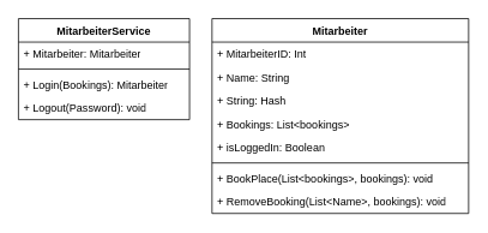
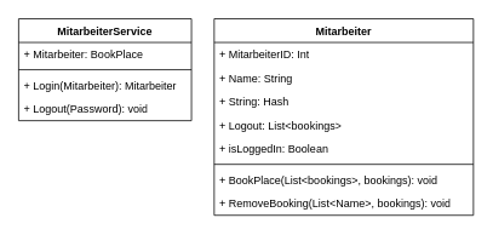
  <mxCell id="0" />
  <mxCell id="1" parent="0" />
  <mxCell id="2" value="Mitarbeiter" style="swimlane;fontStyle=1;align=center;verticalAlign=top;childLayout=stackLayout;horizontal=1;startSize=26;horizontalStack=0;resizeParent=1;resizeParentMax=0;resizeLast=0;collapsible=1;marginBottom=0;whiteSpace=wrap;html=1;" parent="1" vertex="1"><mxGeometry x="235" y="20" width="285" height="216" as="geometry" /></mxCell>
  <mxCell id="3" value="+ MitarbeiterID: Int" style="text;strokeColor=none;fillColor=none;align=left;verticalAlign=top;spacingLeft=4;spacingRight=4;overflow=hidden;rotatable=0;points=[[0,0.5],[1,0.5]];portConstraint=eastwest;whiteSpace=wrap;html=1;" parent="2" vertex="1"><mxGeometry y="26" width="285" height="26" as="geometry" /></mxCell>
  <mxCell id="4" value="+ Name: String" style="text;strokeColor=none;fillColor=none;align=left;verticalAlign=top;spacingLeft=4;spacingRight=4;overflow=hidden;rotatable=0;points=[[0,0.5],[1,0.5]];portConstraint=eastwest;whiteSpace=wrap;html=1;" parent="2" vertex="1"><mxGeometry y="52" width="285" height="26" as="geometry" /></mxCell>
  <mxCell id="5" value="+ String: Hash" style="text;strokeColor=none;fillColor=none;align=left;verticalAlign=top;spacingLeft=4;spacingRight=4;overflow=hidden;rotatable=0;points=[[0,0.5],[1,0.5]];portConstraint=eastwest;whiteSpace=wrap;html=1;" parent="2" vertex="1"><mxGeometry y="78" width="285" height="26" as="geometry" /></mxCell>
- <mxCell id="6" value="+ Bookings: List&amp;lt;bookings&amp;gt;" style="text;strokeColor=none;fillColor=none;align=left;verticalAlign=top;spacingLeft=4;spacingRight=4;overflow=hidden;rotatable=0;points=[[0,0.5],[1,0.5]];portConstraint=eastwest;whiteSpace=wrap;html=1;" parent="2" vertex="1"><mxGeometry y="104" width="285" height="26" as="geometry" /></mxCell>
+ <mxCell id="6" value="+ Logout: List&amp;lt;bookings&amp;gt;" style="text;strokeColor=none;fillColor=none;align=left;verticalAlign=top;spacingLeft=4;spacingRight=4;overflow=hidden;rotatable=0;points=[[0,0.5],[1,0.5]];portConstraint=eastwest;whiteSpace=wrap;html=1;" parent="2" vertex="1"><mxGeometry y="104" width="285" height="26" as="geometry" /></mxCell>
  <mxCell id="7" value="+ isLoggedIn: Boolean" style="text;strokeColor=none;fillColor=none;align=left;verticalAlign=top;spacingLeft=4;spacingRight=4;overflow=hidden;rotatable=0;points=[[0,0.5],[1,0.5]];portConstraint=eastwest;whiteSpace=wrap;html=1;" parent="2" vertex="1"><mxGeometry y="130" width="285" height="26" as="geometry" /></mxCell>
  <mxCell id="8" value="" style="line;strokeWidth=1;fillColor=none;align=left;verticalAlign=middle;spacingTop=-1;spacingLeft=3;spacingRight=3;rotatable=0;labelPosition=right;points=[];portConstraint=eastwest;strokeColor=inherit;" parent="2" vertex="1"><mxGeometry y="156" width="285" height="8" as="geometry" /></mxCell>
  <mxCell id="9" value="+ BookPlace(List&amp;lt;bookings&amp;gt;, bookings): void" style="text;strokeColor=none;fillColor=none;align=left;verticalAlign=top;spacingLeft=4;spacingRight=4;overflow=hidden;rotatable=0;points=[[0,0.5],[1,0.5]];portConstraint=eastwest;whiteSpace=wrap;html=1;" parent="2" vertex="1"><mxGeometry y="164" width="285" height="26" as="geometry" /></mxCell>
  <mxCell id="10" value="+ RemoveBooking(List&amp;lt;Name&amp;gt;, bookings): void" style="text;strokeColor=none;fillColor=none;align=left;verticalAlign=top;spacingLeft=4;spacingRight=4;overflow=hidden;rotatable=0;points=[[0,0.5],[1,0.5]];portConstraint=eastwest;whiteSpace=wrap;html=1;" parent="2" vertex="1"><mxGeometry y="190" width="285" height="26" as="geometry" /></mxCell>
  <mxCell id="11" value="&lt;span style=&quot;white-space: nowrap;&quot;&gt;MitarbeiterService&lt;/span&gt;" style="swimlane;fontStyle=1;align=center;verticalAlign=top;childLayout=stackLayout;horizontal=1;startSize=26;horizontalStack=0;resizeParent=1;resizeParentMax=0;resizeLast=0;collapsible=1;marginBottom=0;whiteSpace=wrap;html=1;" parent="1" vertex="1"><mxGeometry x="20" y="20" width="190" height="112" as="geometry" /></mxCell>
- <mxCell id="12" value="&lt;span style=&quot;white-space: nowrap;&quot;&gt;+ Mitarbeiter: Mitarbeiter&lt;/span&gt;" style="text;strokeColor=none;fillColor=none;align=left;verticalAlign=top;spacingLeft=4;spacingRight=4;overflow=hidden;rotatable=0;points=[[0,0.5],[1,0.5]];portConstraint=eastwest;whiteSpace=wrap;html=1;" parent="11" vertex="1"><mxGeometry y="26" width="190" height="26" as="geometry" /></mxCell>
+ <mxCell id="12" value="&lt;span style=&quot;white-space: nowrap;&quot;&gt;+ Mitarbeiter: BookPlace&lt;/span&gt;" style="text;strokeColor=none;fillColor=none;align=left;verticalAlign=top;spacingLeft=4;spacingRight=4;overflow=hidden;rotatable=0;points=[[0,0.5],[1,0.5]];portConstraint=eastwest;whiteSpace=wrap;html=1;" parent="11" vertex="1"><mxGeometry y="26" width="190" height="26" as="geometry" /></mxCell>
  <mxCell id="13" value="" style="line;strokeWidth=1;fillColor=none;align=left;verticalAlign=middle;spacingTop=-1;spacingLeft=3;spacingRight=3;rotatable=0;labelPosition=right;points=[];portConstraint=eastwest;strokeColor=inherit;" parent="11" vertex="1"><mxGeometry y="52" width="190" height="8" as="geometry" /></mxCell>
- <mxCell id="14" value="&lt;span style=&quot;white-space: nowrap;&quot;&gt;+ Login(Bookings): Mitarbeiter&lt;/span&gt;" style="text;strokeColor=none;fillColor=none;align=left;verticalAlign=top;spacingLeft=4;spacingRight=4;overflow=hidden;rotatable=0;points=[[0,0.5],[1,0.5]];portConstraint=eastwest;whiteSpace=wrap;html=1;" parent="11" vertex="1"><mxGeometry y="60" width="190" height="26" as="geometry" /></mxCell>
+ <mxCell id="14" value="&lt;span style=&quot;white-space: nowrap;&quot;&gt;+ Login(Mitarbeiter): Mitarbeiter&lt;/span&gt;" style="text;strokeColor=none;fillColor=none;align=left;verticalAlign=top;spacingLeft=4;spacingRight=4;overflow=hidden;rotatable=0;points=[[0,0.5],[1,0.5]];portConstraint=eastwest;whiteSpace=wrap;html=1;" parent="11" vertex="1"><mxGeometry y="60" width="190" height="26" as="geometry" /></mxCell>
  <mxCell id="15" value="&lt;span style=&quot;white-space: nowrap;&quot;&gt;+ Logout(Password): void&lt;/span&gt;" style="text;strokeColor=none;fillColor=none;align=left;verticalAlign=top;spacingLeft=4;spacingRight=4;overflow=hidden;rotatable=0;points=[[0,0.5],[1,0.5]];portConstraint=eastwest;whiteSpace=wrap;html=1;" parent="11" vertex="1"><mxGeometry y="86" width="190" height="26" as="geometry" /></mxCell>
